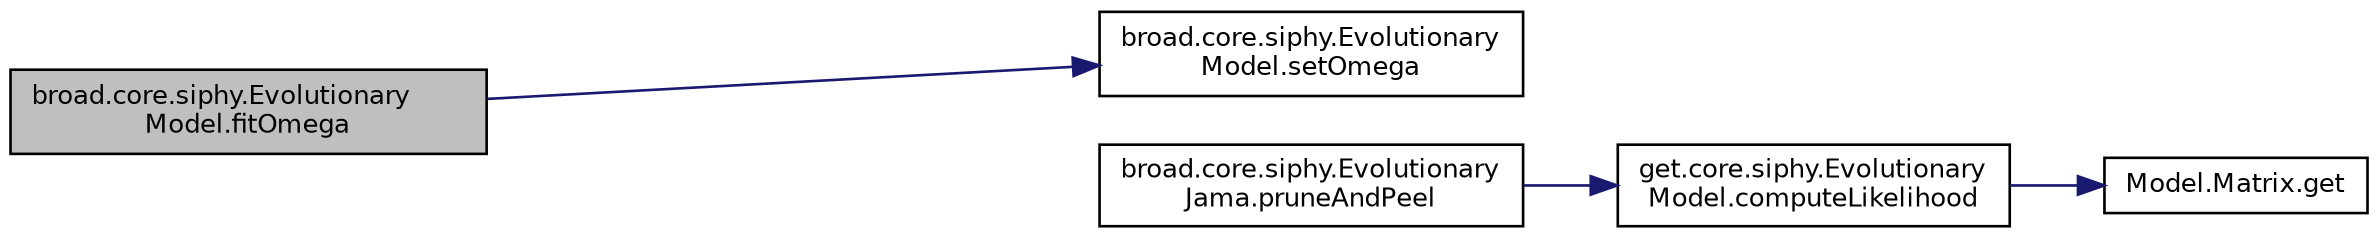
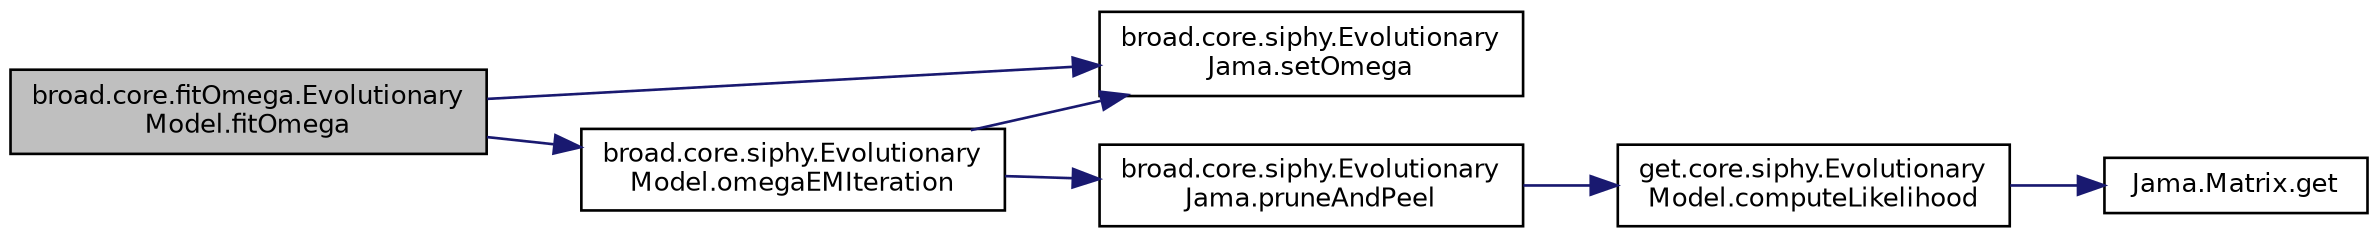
  digraph {
    rankdir=LR
    node [color=black fillcolor=white fontname=Helvetica fontsize=10 shape=record style=filled]
    edge [color=midnightblue fontname=Helvetica fontsize=10 labelfontname=Helvetica labelfontsize=10 style=solid]
-   n1 [fillcolor=grey75 fontcolor=black height=0.2 label="broad.core.siphy.Evolutionary\lModel.fitOmega" width=0.4]
-   n3 [height=0.2 label="broad.core.siphy.Evolutionary\lModel.setOmega" width=0.4]
+   n1 [fillcolor=grey75 fontcolor=black height=0.2 label="broad.core.fitOmega.Evolutionary\lModel.fitOmega" width=0.4]
+   n2 [height=0.2 label="broad.core.siphy.Evolutionary\lModel.omegaEMIteration" width=0.4]
+   n3 [height=0.2 label="broad.core.siphy.Evolutionary\lJama.setOmega" width=0.4]
    n4 [height=0.2 label="broad.core.siphy.Evolutionary\lJama.pruneAndPeel" width=0.4]
    n5 [height=0.2 label="get.core.siphy.Evolutionary\lModel.computeLikelihood" width=0.4]
-   n6 [height=0.2 label="Model.Matrix.get" width=0.4]
+   n6 [height=0.2 label="Jama.Matrix.get" width=0.4]
+   n1 -> n2
    n1 -> n3
+   n2 -> n3
+   n2 -> n4
    n4 -> n5
    n5 -> n6
  }
